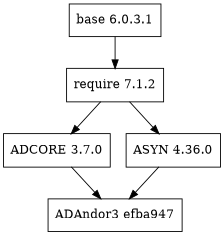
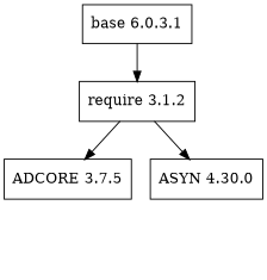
  digraph {
    node [shape=record]
    n1 [label="base 6.0.3.1"]
-   n2 [label="require 7.1.2"]
-   n3 [label="ADCORE 3.7.0"]
-   n4 [label="ASYN 4.36.0"]
-   n5 [label="ADAndor3 efba947"]
+   n2 [label="require 3.1.2"]
+   n3 [label="ADCORE 3.7.5"]
+   n4 [label="ASYN 4.30.0"]
    n1 -> n2
    n2 -> n3
    n2 -> n4
-   n3 -> n5
-   n4 -> n5
  }
